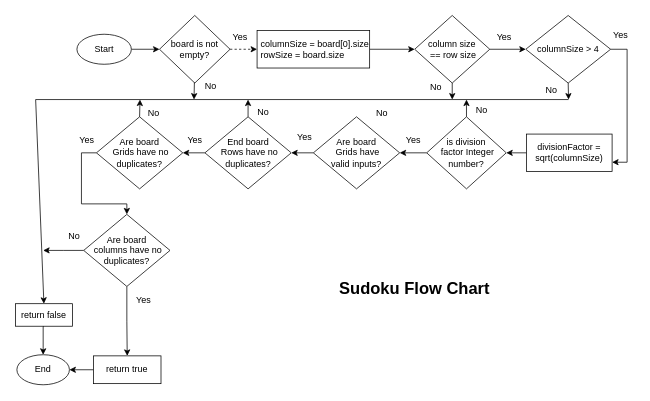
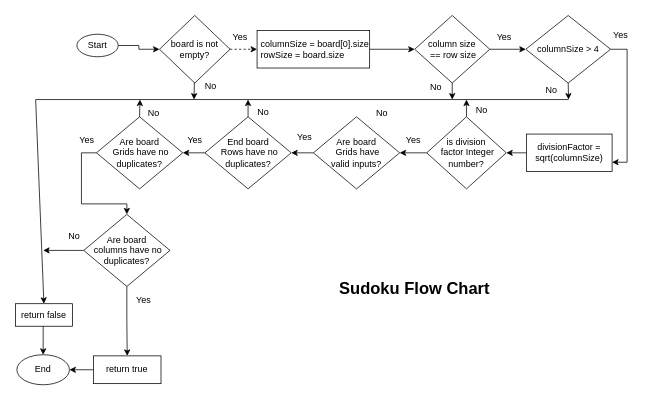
  <mxCell id="0" />
  <mxCell id="1" parent="0" />
  <mxCell id="2" style="edgeStyle=orthogonalEdgeStyle;rounded=0;orthogonalLoop=1;jettySize=auto;html=1;exitX=1;exitY=0.5;exitDx=0;exitDy=0;entryX=0;entryY=0.5;entryDx=0;entryDy=0;" parent="1" source="3" target="5" edge="1"><mxGeometry relative="1" as="geometry" /></mxCell>
- <mxCell id="3" value="Start" style="ellipse;whiteSpace=wrap;html=1;" parent="1" vertex="1"><mxGeometry x="102" y="45" width="72.5" height="40" as="geometry" /></mxCell>
+ <mxCell id="3" value="Start" style="ellipse;whiteSpace=wrap;html=1;" parent="1" vertex="1"><mxGeometry x="102" y="45" width="55" height="30" as="geometry" /></mxCell>
  <mxCell id="4" style="edgeStyle=orthogonalEdgeStyle;rounded=0;orthogonalLoop=1;jettySize=auto;html=1;exitX=1;exitY=0.5;exitDx=0;exitDy=0;entryX=0;entryY=0.5;entryDx=0;entryDy=0;dashed=1;" parent="1" source="5" target="7" edge="1"><mxGeometry relative="1" as="geometry" /></mxCell>
  <mxCell id="5" value="board is not empty?" style="rhombus;whiteSpace=wrap;html=1;" parent="1" vertex="1"><mxGeometry x="212" y="20" width="94" height="90" as="geometry" /></mxCell>
  <mxCell id="6" style="edgeStyle=orthogonalEdgeStyle;rounded=0;orthogonalLoop=1;jettySize=auto;html=1;exitX=1;exitY=0.5;exitDx=0;exitDy=0;entryX=0;entryY=0.5;entryDx=0;entryDy=0;" parent="1" source="7" target="10" edge="1"><mxGeometry relative="1" as="geometry" /></mxCell>
  <mxCell id="7" value="columnSize = board[0].size&lt;br&gt;rowSize = board.size" style="rounded=0;whiteSpace=wrap;html=1;align=left;spacingLeft=3;" parent="1" vertex="1"><mxGeometry x="342" y="40" width="150" height="50" as="geometry" /></mxCell>
  <mxCell id="8" style="edgeStyle=orthogonalEdgeStyle;rounded=0;orthogonalLoop=1;jettySize=auto;html=1;exitX=1;exitY=0.5;exitDx=0;exitDy=0;entryX=0;entryY=0.5;entryDx=0;entryDy=0;" parent="1" source="10" target="13" edge="1"><mxGeometry relative="1" as="geometry" /></mxCell>
  <mxCell id="9" style="edgeStyle=orthogonalEdgeStyle;rounded=0;orthogonalLoop=1;jettySize=auto;html=1;exitX=0.5;exitY=1;exitDx=0;exitDy=0;" parent="1" source="10" edge="1"><mxGeometry relative="1" as="geometry"><mxPoint x="602" y="132" as="targetPoint" /></mxGeometry></mxCell>
  <mxCell id="10" value="column size&lt;br&gt;&amp;nbsp;== row size" style="rhombus;whiteSpace=wrap;html=1;" parent="1" vertex="1"><mxGeometry x="552" y="20" width="100" height="90" as="geometry" /></mxCell>
  <mxCell id="11" style="edgeStyle=orthogonalEdgeStyle;rounded=0;orthogonalLoop=1;jettySize=auto;html=1;exitX=1;exitY=0.5;exitDx=0;exitDy=0;entryX=1;entryY=0.75;entryDx=0;entryDy=0;" parent="1" source="13" target="15" edge="1"><mxGeometry relative="1" as="geometry" /></mxCell>
  <mxCell id="12" style="edgeStyle=orthogonalEdgeStyle;rounded=0;orthogonalLoop=1;jettySize=auto;html=1;exitX=0.5;exitY=1;exitDx=0;exitDy=0;" parent="1" source="13" edge="1"><mxGeometry relative="1" as="geometry"><mxPoint x="757" y="132" as="targetPoint" /></mxGeometry></mxCell>
  <mxCell id="13" value="columnSize &amp;gt; 4" style="rhombus;whiteSpace=wrap;html=1;" parent="1" vertex="1"><mxGeometry x="700" y="20" width="113" height="90" as="geometry" /></mxCell>
  <mxCell id="14" style="edgeStyle=orthogonalEdgeStyle;rounded=0;orthogonalLoop=1;jettySize=auto;html=1;exitX=0;exitY=0.5;exitDx=0;exitDy=0;entryX=1;entryY=0.5;entryDx=0;entryDy=0;" parent="1" source="15" target="18" edge="1"><mxGeometry relative="1" as="geometry" /></mxCell>
  <mxCell id="15" value="divisionFactor = sqrt(columnSize)" style="rounded=0;whiteSpace=wrap;html=1;align=center;" parent="1" vertex="1"><mxGeometry x="701" y="178" width="114" height="50" as="geometry" /></mxCell>
  <mxCell id="16" style="edgeStyle=orthogonalEdgeStyle;rounded=0;orthogonalLoop=1;jettySize=auto;html=1;exitX=0.5;exitY=0;exitDx=0;exitDy=0;" parent="1" source="18" edge="1"><mxGeometry relative="1" as="geometry"><mxPoint x="621" y="132" as="targetPoint" /></mxGeometry></mxCell>
  <mxCell id="17" style="edgeStyle=orthogonalEdgeStyle;rounded=0;orthogonalLoop=1;jettySize=auto;html=1;exitX=0;exitY=0.5;exitDx=0;exitDy=0;entryX=1;entryY=0.5;entryDx=0;entryDy=0;" edge="1" parent="1" source="18" target="34"><mxGeometry relative="1" as="geometry" /></mxCell>
  <mxCell id="18" value="is division&lt;br&gt;&amp;nbsp;factor Integer number?" style="rhombus;whiteSpace=wrap;html=1;" parent="1" vertex="1"><mxGeometry x="568" y="155" width="106" height="96" as="geometry" /></mxCell>
  <mxCell id="19" style="edgeStyle=orthogonalEdgeStyle;rounded=0;orthogonalLoop=1;jettySize=auto;html=1;exitX=0.5;exitY=1;exitDx=0;exitDy=0;entryX=0.5;entryY=0;entryDx=0;entryDy=0;" edge="1" parent="1" source="21" target="26"><mxGeometry relative="1" as="geometry" /></mxCell>
  <mxCell id="20" style="edgeStyle=orthogonalEdgeStyle;rounded=0;orthogonalLoop=1;jettySize=auto;html=1;exitX=0;exitY=0.5;exitDx=0;exitDy=0;" edge="1" parent="1" source="21"><mxGeometry relative="1" as="geometry"><mxPoint x="57" y="333" as="targetPoint" /></mxGeometry></mxCell>
  <mxCell id="21" value="Are board&lt;br&gt;&amp;nbsp;columns have no duplicates?" style="rhombus;whiteSpace=wrap;html=1;" parent="1" vertex="1"><mxGeometry x="111" y="285" width="115" height="96" as="geometry" /></mxCell>
  <mxCell id="22" value="End" style="ellipse;whiteSpace=wrap;html=1;" parent="1" vertex="1"><mxGeometry x="22" y="472" width="70" height="40" as="geometry" /></mxCell>
  <mxCell id="23" style="edgeStyle=orthogonalEdgeStyle;rounded=0;orthogonalLoop=1;jettySize=auto;html=1;exitX=0.5;exitY=1;exitDx=0;exitDy=0;entryX=0.5;entryY=0;entryDx=0;entryDy=0;" parent="1" source="24" target="22" edge="1"><mxGeometry relative="1" as="geometry" /></mxCell>
  <mxCell id="24" value="return false" style="rounded=0;whiteSpace=wrap;html=1;" parent="1" vertex="1"><mxGeometry x="20" y="404" width="76" height="30" as="geometry" /></mxCell>
  <mxCell id="25" style="edgeStyle=orthogonalEdgeStyle;rounded=0;orthogonalLoop=1;jettySize=auto;html=1;exitX=0;exitY=0.5;exitDx=0;exitDy=0;entryX=1;entryY=0.5;entryDx=0;entryDy=0;" parent="1" source="26" target="22" edge="1"><mxGeometry relative="1" as="geometry" /></mxCell>
  <mxCell id="26" value="return true" style="rounded=0;whiteSpace=wrap;html=1;" parent="1" vertex="1"><mxGeometry x="124" y="473.5" width="90" height="37" as="geometry" /></mxCell>
  <mxCell id="27" style="edgeStyle=orthogonalEdgeStyle;rounded=0;orthogonalLoop=1;jettySize=auto;html=1;exitX=0;exitY=0.5;exitDx=0;exitDy=0;entryX=1;entryY=0.5;entryDx=0;entryDy=0;" parent="1" source="29" target="32" edge="1"><mxGeometry relative="1" as="geometry" /></mxCell>
  <mxCell id="28" style="edgeStyle=orthogonalEdgeStyle;rounded=0;orthogonalLoop=1;jettySize=auto;html=1;exitX=0.5;exitY=0;exitDx=0;exitDy=0;" parent="1" source="29" edge="1"><mxGeometry relative="1" as="geometry"><mxPoint x="330" y="132" as="targetPoint" /></mxGeometry></mxCell>
  <mxCell id="29" value="End board&lt;br&gt;&amp;nbsp;Rows have no duplicates?" style="rhombus;whiteSpace=wrap;html=1;" parent="1" vertex="1"><mxGeometry x="272.5" y="155" width="115" height="96" as="geometry" /></mxCell>
  <mxCell id="30" style="edgeStyle=orthogonalEdgeStyle;rounded=0;orthogonalLoop=1;jettySize=auto;html=1;exitX=0.5;exitY=0;exitDx=0;exitDy=0;" parent="1" source="32" edge="1"><mxGeometry relative="1" as="geometry"><mxPoint x="186" y="132" as="targetPoint" /></mxGeometry></mxCell>
  <mxCell id="31" style="edgeStyle=orthogonalEdgeStyle;rounded=0;orthogonalLoop=1;jettySize=auto;html=1;exitX=0;exitY=0.5;exitDx=0;exitDy=0;entryX=0.5;entryY=0;entryDx=0;entryDy=0;" edge="1" parent="1" source="32" target="21"><mxGeometry relative="1" as="geometry" /></mxCell>
  <mxCell id="32" value="Are board&lt;br&gt;&amp;nbsp;Grids have no duplicates?" style="rhombus;whiteSpace=wrap;html=1;" parent="1" vertex="1"><mxGeometry x="128" y="155" width="115" height="96" as="geometry" /></mxCell>
  <mxCell id="33" style="edgeStyle=orthogonalEdgeStyle;rounded=0;orthogonalLoop=1;jettySize=auto;html=1;exitX=0;exitY=0.5;exitDx=0;exitDy=0;entryX=1;entryY=0.5;entryDx=0;entryDy=0;" edge="1" parent="1" source="34" target="29"><mxGeometry relative="1" as="geometry" /></mxCell>
  <mxCell id="34" value="Are board&lt;br&gt;&amp;nbsp;Grids have &lt;br&gt;valid inputs?" style="rhombus;whiteSpace=wrap;html=1;" parent="1" vertex="1"><mxGeometry x="417" y="155" width="115" height="96" as="geometry" /></mxCell>
  <mxCell id="35" value="" style="endArrow=none;html=1;rounded=0;" parent="1" edge="1"><mxGeometry width="50" height="50" relative="1" as="geometry"><mxPoint x="47" y="132" as="sourcePoint" /><mxPoint x="757" y="132" as="targetPoint" /></mxGeometry></mxCell>
  <mxCell id="36" value="" style="endArrow=classic;html=1;rounded=0;" parent="1" edge="1"><mxGeometry width="50" height="50" relative="1" as="geometry"><mxPoint x="258.5" y="109" as="sourcePoint" /><mxPoint x="258" y="132" as="targetPoint" /></mxGeometry></mxCell>
  <mxCell id="37" value="" style="endArrow=classic;html=1;rounded=0;entryX=0.5;entryY=0;entryDx=0;entryDy=0;" parent="1" target="24" edge="1"><mxGeometry width="50" height="50" relative="1" as="geometry"><mxPoint x="47" y="132" as="sourcePoint" /><mxPoint x="47" y="302" as="targetPoint" /></mxGeometry></mxCell>
  <mxCell id="38" value="Yes" style="text;html=1;strokeColor=none;fillColor=none;align=center;verticalAlign=middle;whiteSpace=wrap;rounded=0;" parent="1" vertex="1"><mxGeometry x="301" y="41" width="37" height="16" as="geometry" /></mxCell>
  <mxCell id="39" value="Yes" style="text;html=1;strokeColor=none;fillColor=none;align=center;verticalAlign=middle;whiteSpace=wrap;rounded=0;" parent="1" vertex="1"><mxGeometry x="648" y="41" width="47" height="16" as="geometry" /></mxCell>
  <mxCell id="40" value="Yes" style="text;html=1;strokeColor=none;fillColor=none;align=center;verticalAlign=middle;whiteSpace=wrap;rounded=0;" parent="1" vertex="1"><mxGeometry x="809" y="37" width="35" height="18" as="geometry" /></mxCell>
  <mxCell id="41" value="Yes" style="text;html=1;strokeColor=none;fillColor=none;align=center;verticalAlign=middle;whiteSpace=wrap;rounded=0;" parent="1" vertex="1"><mxGeometry x="527" y="178" width="47" height="16" as="geometry" /></mxCell>
  <mxCell id="42" value="Yes" style="text;html=1;strokeColor=none;fillColor=none;align=center;verticalAlign=middle;whiteSpace=wrap;rounded=0;" parent="1" vertex="1"><mxGeometry x="382" y="175" width="47" height="16" as="geometry" /></mxCell>
  <mxCell id="43" value="Yes" style="text;html=1;strokeColor=none;fillColor=none;align=center;verticalAlign=middle;whiteSpace=wrap;rounded=0;" parent="1" vertex="1"><mxGeometry x="235.5" y="178" width="47" height="16" as="geometry" /></mxCell>
  <mxCell id="44" value="Yes" style="text;html=1;strokeColor=none;fillColor=none;align=center;verticalAlign=middle;whiteSpace=wrap;rounded=0;" parent="1" vertex="1"><mxGeometry x="92" y="178" width="47" height="16" as="geometry" /></mxCell>
  <mxCell id="45" value="Yes" style="text;html=1;strokeColor=none;fillColor=none;align=center;verticalAlign=middle;whiteSpace=wrap;rounded=0;" parent="1" vertex="1"><mxGeometry x="174.5" y="392" width="31.5" height="16" as="geometry" /></mxCell>
  <mxCell id="46" value="No" style="text;html=1;strokeColor=none;fillColor=none;align=center;verticalAlign=middle;whiteSpace=wrap;rounded=0;" parent="1" vertex="1"><mxGeometry x="497" y="142" width="23" height="16" as="geometry" /></mxCell>
  <mxCell id="47" value="No" style="text;html=1;strokeColor=none;fillColor=none;align=center;verticalAlign=middle;whiteSpace=wrap;rounded=0;" parent="1" vertex="1"><mxGeometry x="723" y="112" width="23" height="16" as="geometry" /></mxCell>
  <mxCell id="48" value="No" style="text;html=1;strokeColor=none;fillColor=none;align=center;verticalAlign=middle;whiteSpace=wrap;rounded=0;" parent="1" vertex="1"><mxGeometry x="630" y="139" width="23" height="16" as="geometry" /></mxCell>
  <mxCell id="49" value="No" style="text;html=1;strokeColor=none;fillColor=none;align=center;verticalAlign=middle;whiteSpace=wrap;rounded=0;" parent="1" vertex="1"><mxGeometry x="569" y="108" width="23" height="16" as="geometry" /></mxCell>
  <mxCell id="50" value="No" style="text;html=1;strokeColor=none;fillColor=none;align=center;verticalAlign=middle;whiteSpace=wrap;rounded=0;" parent="1" vertex="1"><mxGeometry x="87" y="306" width="23" height="16" as="geometry" /></mxCell>
  <mxCell id="51" value="No" style="text;html=1;strokeColor=none;fillColor=none;align=center;verticalAlign=middle;whiteSpace=wrap;rounded=0;" parent="1" vertex="1"><mxGeometry x="339" y="141" width="23" height="16" as="geometry" /></mxCell>
  <mxCell id="52" value="No" style="text;html=1;strokeColor=none;fillColor=none;align=center;verticalAlign=middle;whiteSpace=wrap;rounded=0;" parent="1" vertex="1"><mxGeometry x="269" y="107" width="23" height="16" as="geometry" /></mxCell>
  <mxCell id="53" value="No" style="text;html=1;strokeColor=none;fillColor=none;align=center;verticalAlign=middle;whiteSpace=wrap;rounded=0;" parent="1" vertex="1"><mxGeometry x="193" y="142" width="23" height="16" as="geometry" /></mxCell>
  <mxCell id="54" value="&lt;font style=&quot;font-size: 22px;&quot;&gt;Sudoku Flow Chart&lt;/font&gt;" style="text;html=1;strokeColor=none;fillColor=none;align=center;verticalAlign=middle;whiteSpace=wrap;rounded=0;fontStyle=1" parent="1" vertex="1"><mxGeometry x="447" y="337" width="210" height="95" as="geometry" /></mxCell>
